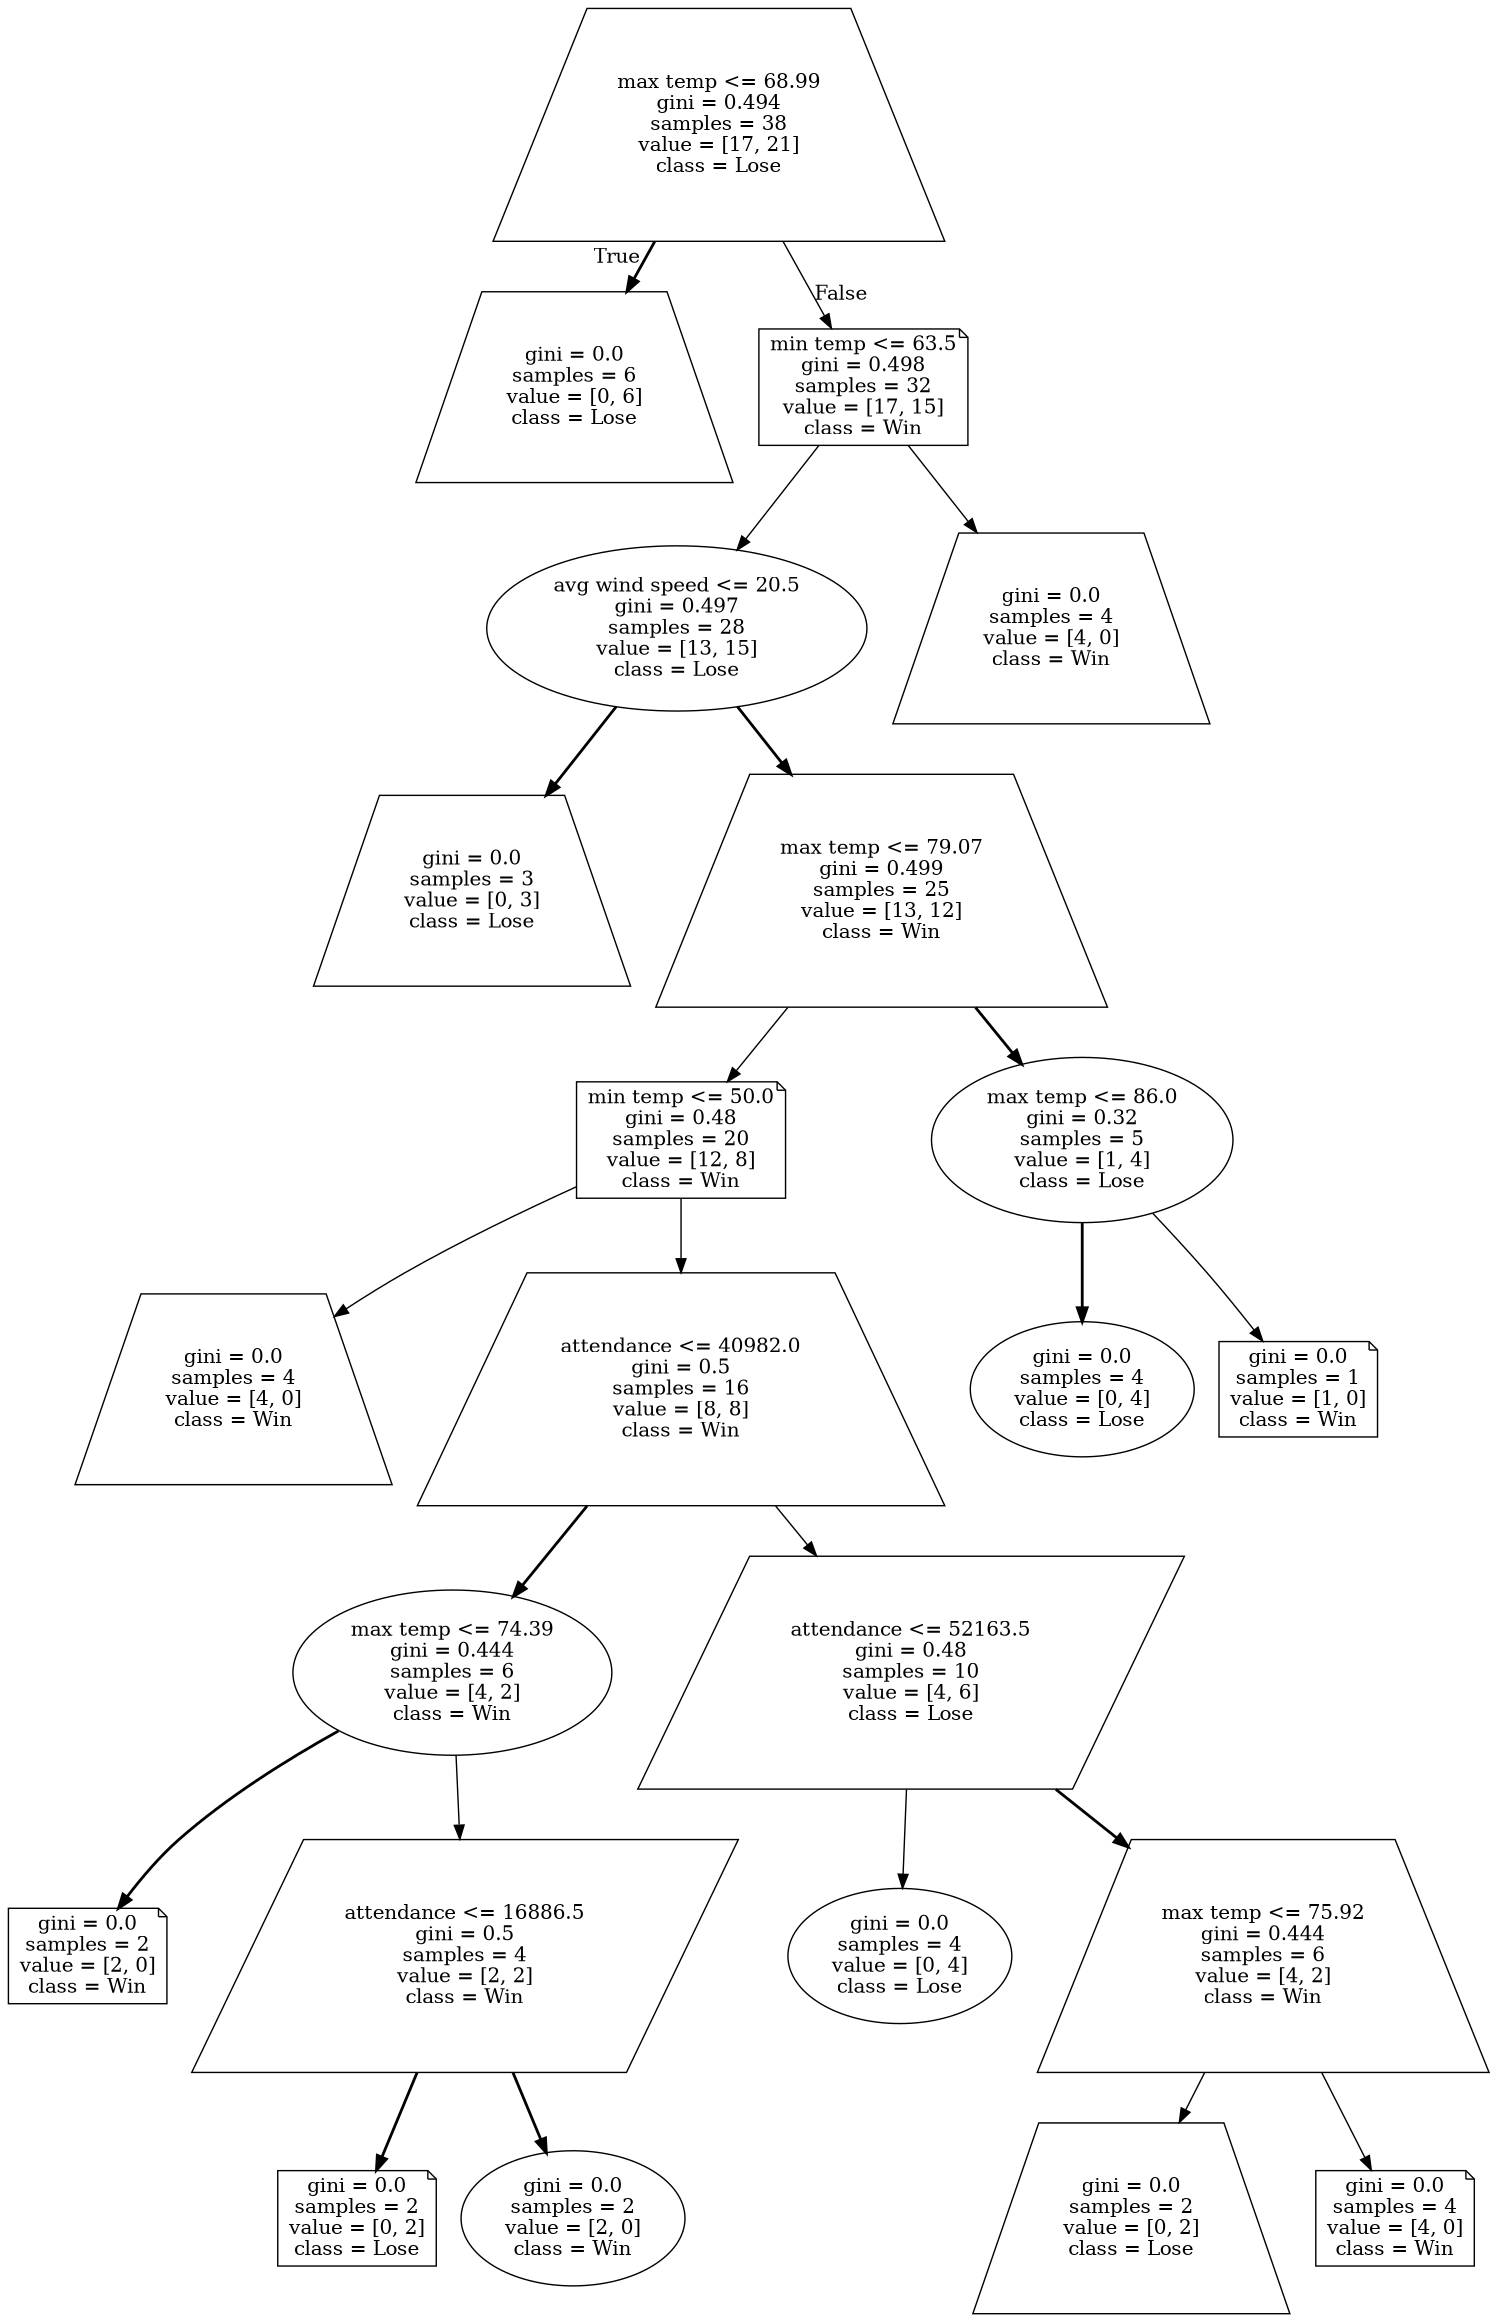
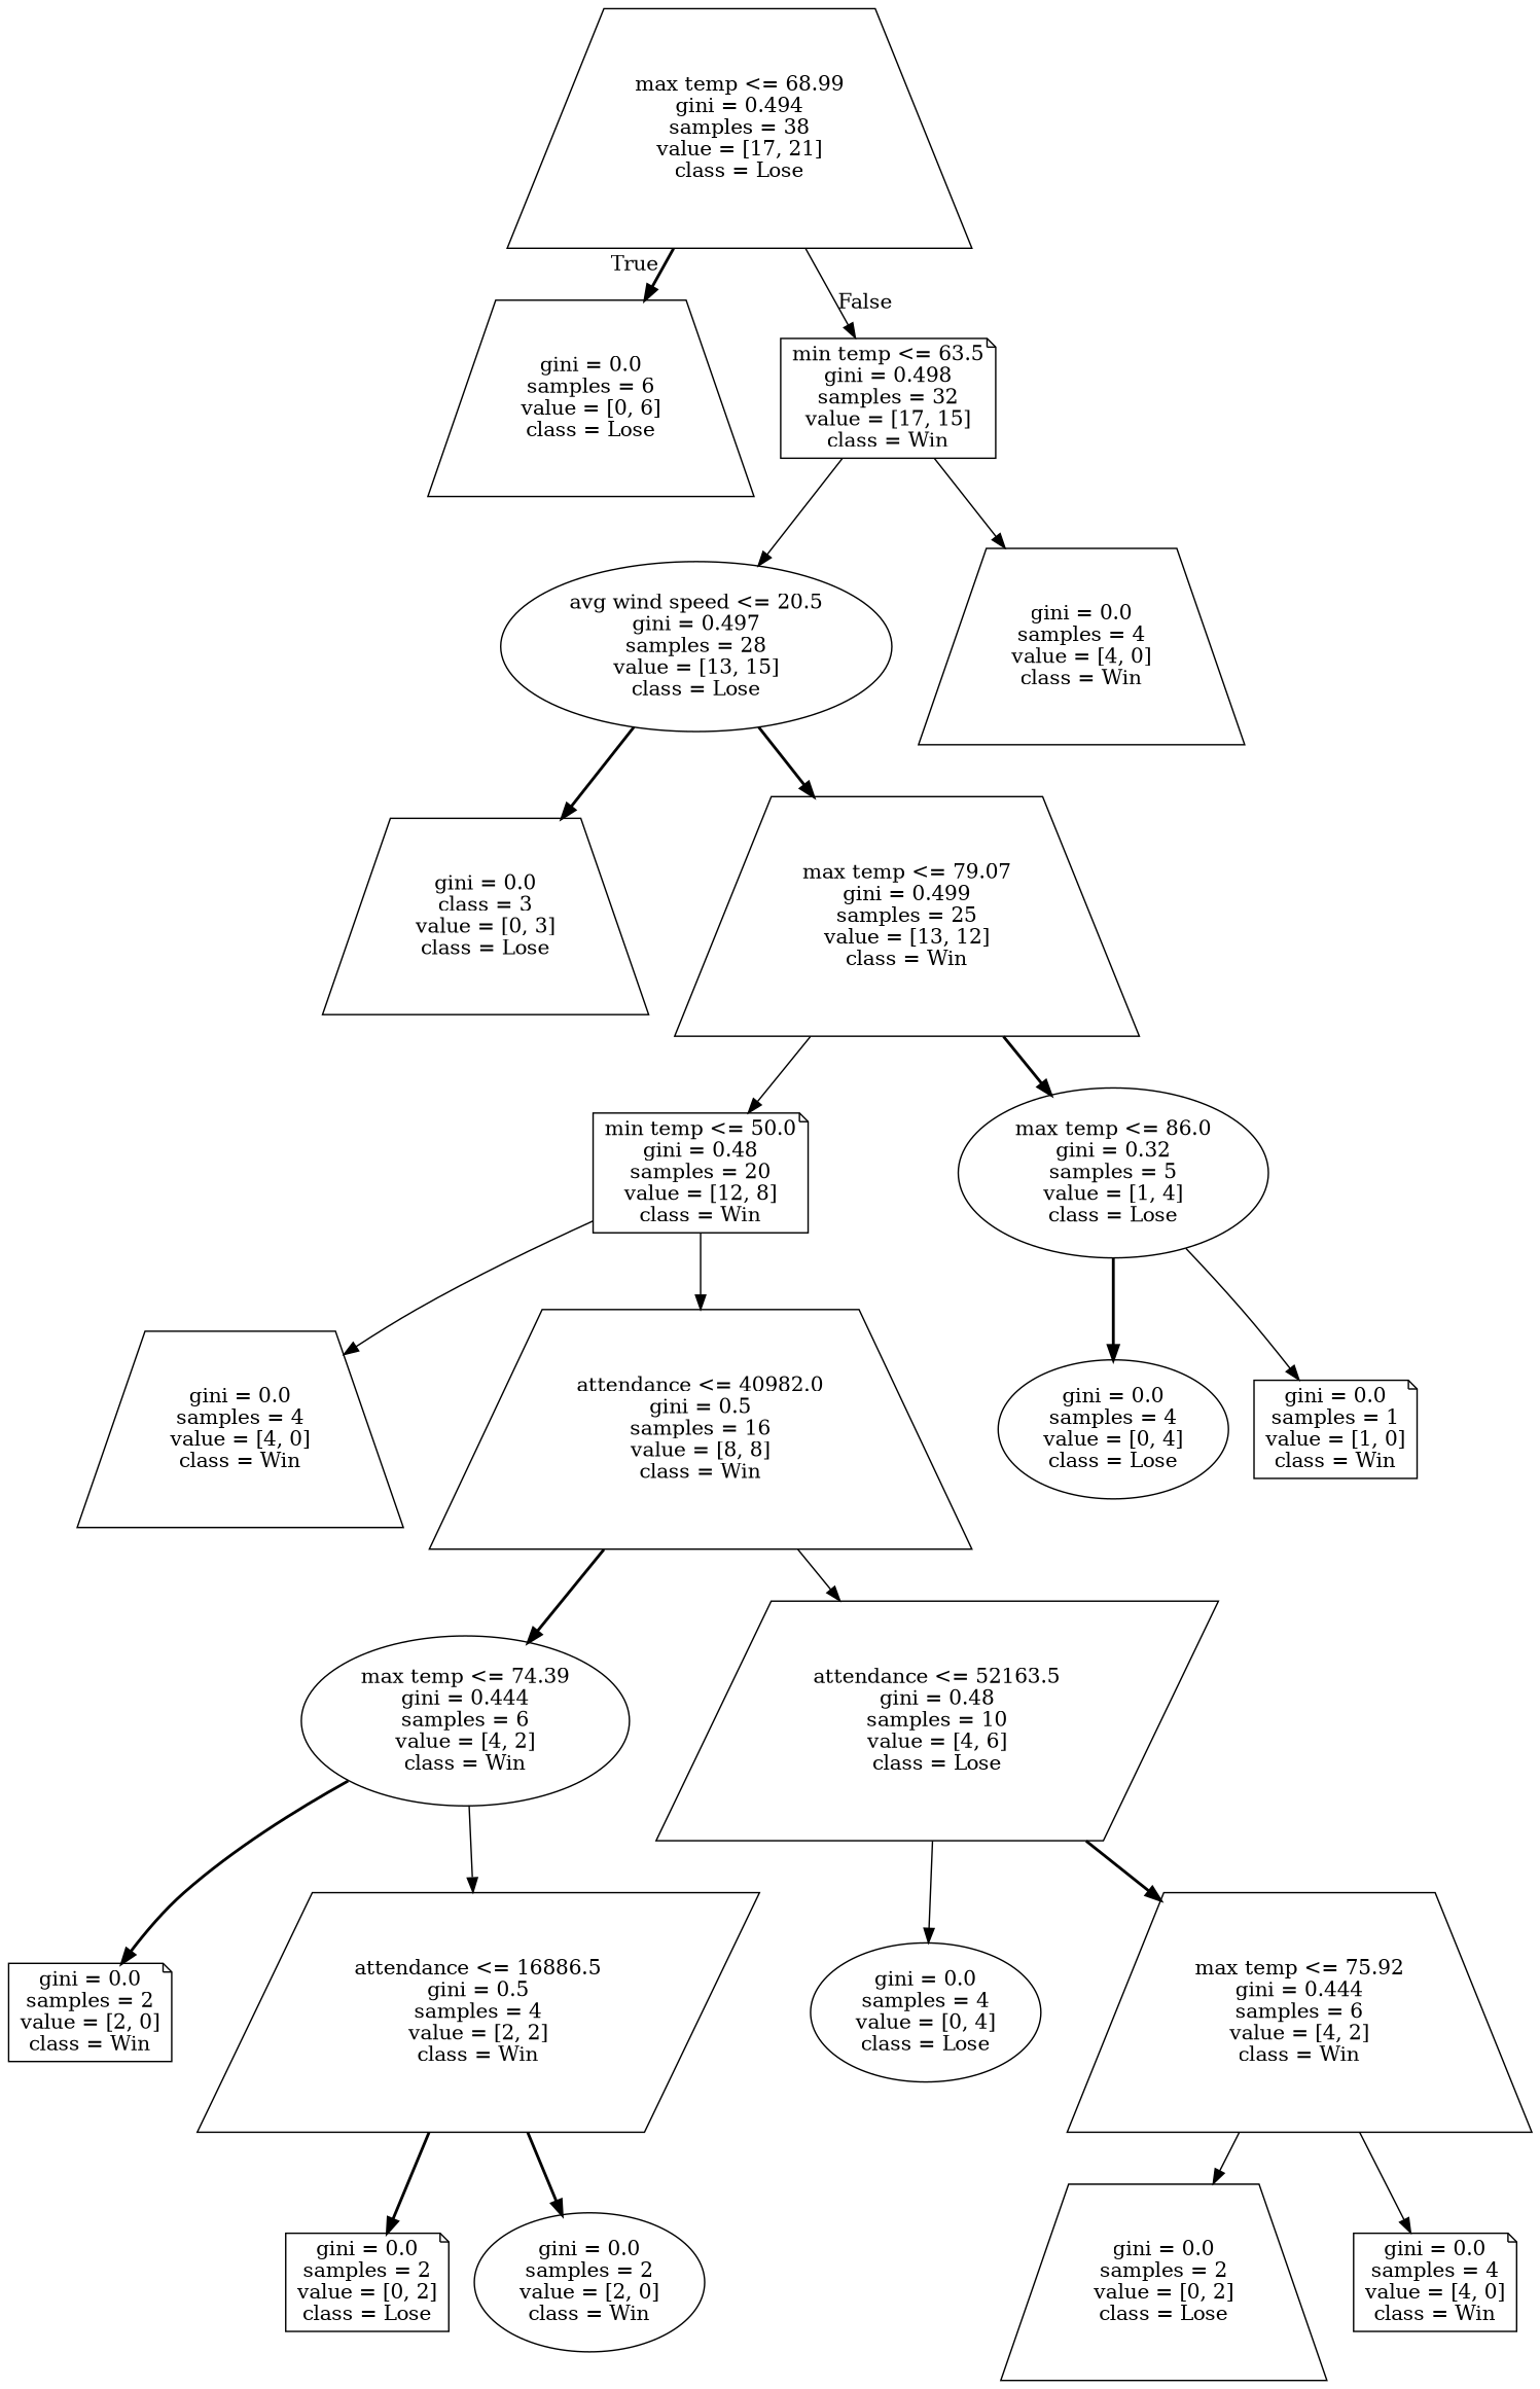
  digraph {
    node [shape=trapezium]
    edge [style=solid]
    n1 [label="max temp <= 68.99\ngini = 0.494\nsamples = 38\nvalue = [17, 21]\nclass = Lose"]
    n2 [label="gini = 0.0\nsamples = 6\nvalue = [0, 6]\nclass = Lose"]
    n3 [label="min temp <= 63.5\ngini = 0.498\nsamples = 32\nvalue = [17, 15]\nclass = Win" shape=note]
    n4 [label="avg wind speed <= 20.5\ngini = 0.497\nsamples = 28\nvalue = [13, 15]\nclass = Lose" shape=ellipse]
    n5 [label="gini = 0.0\nsamples = 4\nvalue = [4, 0]\nclass = Win"]
-   n6 [label="gini = 0.0\nsamples = 3\nvalue = [0, 3]\nclass = Lose"]
+   n6 [label="gini = 0.0\nclass = 3\nvalue = [0, 3]\nclass = Lose"]
    n7 [label="max temp <= 79.07\ngini = 0.499\nsamples = 25\nvalue = [13, 12]\nclass = Win"]
    n8 [label="min temp <= 50.0\ngini = 0.48\nsamples = 20\nvalue = [12, 8]\nclass = Win" shape=note]
    n9 [label="max temp <= 86.0\ngini = 0.32\nsamples = 5\nvalue = [1, 4]\nclass = Lose" shape=ellipse]
    n10 [label="gini = 0.0\nsamples = 4\nvalue = [4, 0]\nclass = Win"]
    n11 [label="attendance <= 40982.0\ngini = 0.5\nsamples = 16\nvalue = [8, 8]\nclass = Win"]
    n12 [label="max temp <= 74.39\ngini = 0.444\nsamples = 6\nvalue = [4, 2]\nclass = Win" shape=ellipse]
    n13 [label="attendance <= 52163.5\ngini = 0.48\nsamples = 10\nvalue = [4, 6]\nclass = Lose" shape=parallelogram]
    n14 [label="gini = 0.0\nsamples = 2\nvalue = [2, 0]\nclass = Win" shape=note]
    n15 [label="attendance <= 16886.5\ngini = 0.5\nsamples = 4\nvalue = [2, 2]\nclass = Win" shape=parallelogram]
    n16 [label="gini = 0.0\nsamples = 2\nvalue = [0, 2]\nclass = Lose" shape=note]
    n17 [label="gini = 0.0\nsamples = 2\nvalue = [2, 0]\nclass = Win" shape=ellipse]
    n18 [label="gini = 0.0\nsamples = 4\nvalue = [0, 4]\nclass = Lose" shape=ellipse]
    n19 [label="max temp <= 75.92\ngini = 0.444\nsamples = 6\nvalue = [4, 2]\nclass = Win"]
    n20 [label="gini = 0.0\nsamples = 2\nvalue = [0, 2]\nclass = Lose"]
    n21 [label="gini = 0.0\nsamples = 4\nvalue = [4, 0]\nclass = Win" shape=note]
    n22 [label="gini = 0.0\nsamples = 4\nvalue = [0, 4]\nclass = Lose" shape=ellipse]
    n23 [label="gini = 0.0\nsamples = 1\nvalue = [1, 0]\nclass = Win" shape=note]
    n1 -> n2 [headlabel=True labelangle=45 labeldistance=2.5 style=bold]
    n1 -> n3 [headlabel=False labelangle=-45 labeldistance=2.5]
    n3 -> n4
    n3 -> n5
    n4 -> n6 [style=bold]
    n4 -> n7 [style=bold]
    n7 -> n8
    n7 -> n9 [style=bold]
    n8 -> n10
    n8 -> n11
    n9 -> n22 [style=bold]
    n9 -> n23
    n11 -> n12 [style=bold]
    n11 -> n13
    n12 -> n14 [style=bold]
    n12 -> n15
    n13 -> n18
    n13 -> n19 [style=bold]
    n15 -> n16 [style=bold]
    n15 -> n17 [style=bold]
    n19 -> n20
    n19 -> n21
  }
